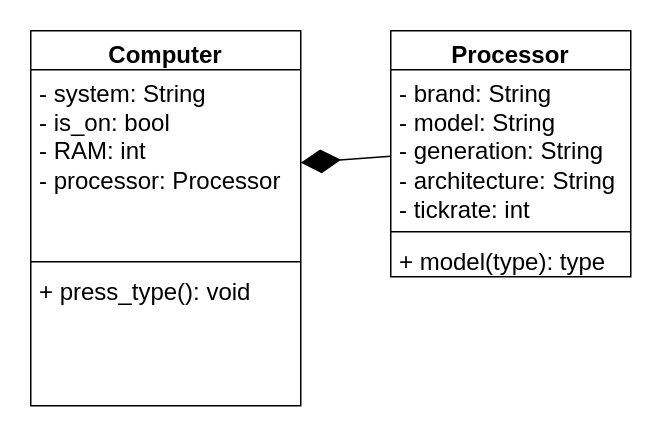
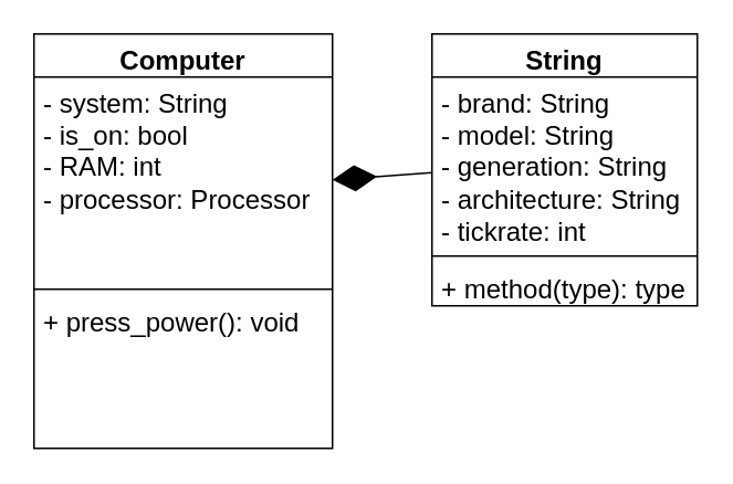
  <mxCell id="0" />
  <mxCell id="1" parent="0" />
  <mxCell id="2" value="Computer" style="swimlane;fontStyle=1;align=center;verticalAlign=top;childLayout=stackLayout;horizontal=1;startSize=26;horizontalStack=0;resizeParent=1;resizeParentMax=0;resizeLast=0;collapsible=1;marginBottom=0;whiteSpace=wrap;html=1;fontSize=16;" vertex="1" parent="1"><mxGeometry x="20" y="20" width="180" height="250" as="geometry" /></mxCell>
  <mxCell id="3" value="- system: String&lt;br&gt;- is_on: bool&lt;br&gt;- RAM: int&lt;br&gt;- processor: Processor" style="text;strokeColor=none;fillColor=none;align=left;verticalAlign=top;spacingLeft=4;spacingRight=4;overflow=hidden;rotatable=0;points=[[0,0.5],[1,0.5]];portConstraint=eastwest;whiteSpace=wrap;html=1;fontSize=16;" vertex="1" parent="2"><mxGeometry y="26" width="180" height="124" as="geometry" /></mxCell>
  <mxCell id="4" value="" style="line;strokeWidth=1;fillColor=none;align=left;verticalAlign=middle;spacingTop=-1;spacingLeft=3;spacingRight=3;rotatable=0;labelPosition=right;points=[];portConstraint=eastwest;strokeColor=inherit;fontSize=16;" vertex="1" parent="2"><mxGeometry y="150" width="180" height="8" as="geometry" /></mxCell>
- <mxCell id="5" value="+ press_type(): void" style="text;strokeColor=none;fillColor=none;align=left;verticalAlign=top;spacingLeft=4;spacingRight=4;overflow=hidden;rotatable=0;points=[[0,0.5],[1,0.5]];portConstraint=eastwest;whiteSpace=wrap;html=1;fontSize=16;" vertex="1" parent="2"><mxGeometry y="158" width="180" height="92" as="geometry" /></mxCell>
- <mxCell id="6" value="Processor" style="swimlane;fontStyle=1;align=center;verticalAlign=top;childLayout=stackLayout;horizontal=1;startSize=26;horizontalStack=0;resizeParent=1;resizeParentMax=0;resizeLast=0;collapsible=1;marginBottom=0;whiteSpace=wrap;html=1;fontSize=16;" vertex="1" parent="1"><mxGeometry x="260" y="20" width="160" height="164" as="geometry" /></mxCell>
+ <mxCell id="5" value="+ press_power(): void" style="text;strokeColor=none;fillColor=none;align=left;verticalAlign=top;spacingLeft=4;spacingRight=4;overflow=hidden;rotatable=0;points=[[0,0.5],[1,0.5]];portConstraint=eastwest;whiteSpace=wrap;html=1;fontSize=16;" vertex="1" parent="2"><mxGeometry y="158" width="180" height="92" as="geometry" /></mxCell>
+ <mxCell id="6" value="String" style="swimlane;fontStyle=1;align=center;verticalAlign=top;childLayout=stackLayout;horizontal=1;startSize=26;horizontalStack=0;resizeParent=1;resizeParentMax=0;resizeLast=0;collapsible=1;marginBottom=0;whiteSpace=wrap;html=1;fontSize=16;" vertex="1" parent="1"><mxGeometry x="260" y="20" width="160" height="164" as="geometry" /></mxCell>
  <mxCell id="7" value="- brand: String&lt;br&gt;- model: String&lt;br&gt;- generation: String&lt;br&gt;- architecture: String&lt;br&gt;- tickrate: int" style="text;strokeColor=none;fillColor=none;align=left;verticalAlign=top;spacingLeft=4;spacingRight=4;overflow=hidden;rotatable=0;points=[[0,0.5],[1,0.5]];portConstraint=eastwest;whiteSpace=wrap;html=1;fontSize=16;" vertex="1" parent="6"><mxGeometry y="26" width="160" height="104" as="geometry" /></mxCell>
  <mxCell id="8" value="" style="line;strokeWidth=1;fillColor=none;align=left;verticalAlign=middle;spacingTop=-1;spacingLeft=3;spacingRight=3;rotatable=0;labelPosition=right;points=[];portConstraint=eastwest;strokeColor=inherit;fontSize=16;" vertex="1" parent="6"><mxGeometry y="130" width="160" height="8" as="geometry" /></mxCell>
- <mxCell id="9" value="+ model(type): type" style="text;strokeColor=none;fillColor=none;align=left;verticalAlign=top;spacingLeft=4;spacingRight=4;overflow=hidden;rotatable=0;points=[[0,0.5],[1,0.5]];portConstraint=eastwest;whiteSpace=wrap;html=1;fontSize=16;" vertex="1" parent="6"><mxGeometry y="138" width="160" height="26" as="geometry" /></mxCell>
+ <mxCell id="9" value="+ method(type): type" style="text;strokeColor=none;fillColor=none;align=left;verticalAlign=top;spacingLeft=4;spacingRight=4;overflow=hidden;rotatable=0;points=[[0,0.5],[1,0.5]];portConstraint=eastwest;whiteSpace=wrap;html=1;fontSize=16;" vertex="1" parent="6"><mxGeometry y="138" width="160" height="26" as="geometry" /></mxCell>
  <mxCell id="10" value="" style="endArrow=diamondThin;endFill=1;endSize=24;html=1;rounded=0;fontSize=12;curved=1;entryX=1;entryY=0.5;entryDx=0;entryDy=0;" edge="1" parent="1" source="7" target="3"><mxGeometry width="160" relative="1" as="geometry"><mxPoint x="130" y="210" as="sourcePoint" /><mxPoint x="290" y="210" as="targetPoint" /></mxGeometry></mxCell>
